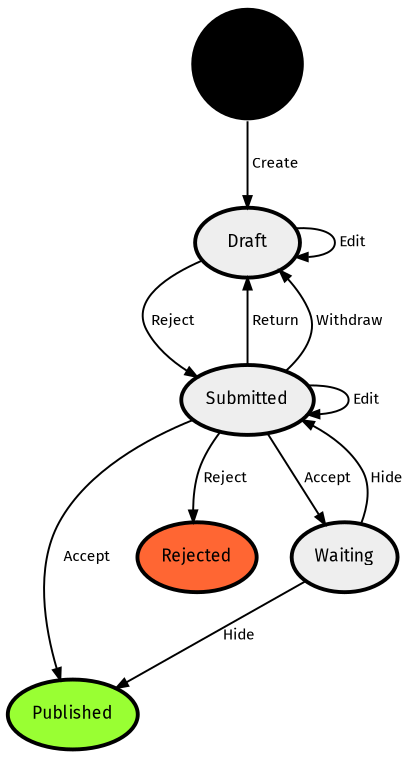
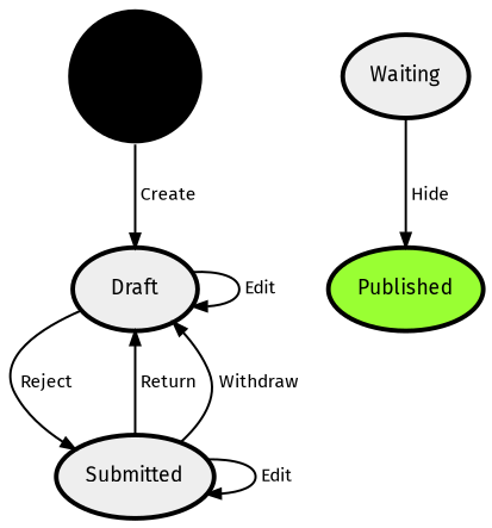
  digraph {
    fontname="Fira Sans"
    fontsize=9
    rankdir=TB
    node [fillcolor="#EEEEEE" fontname="Fira Sans" fontsize=9 penwidth=2 shape=ellipse style=filled]
    edge [arrowhead=normal arrowsize=0.6 arrowtail=none color="#000000" fontcolor="#000000" fontname="Fira Sans" fontsize=8]
    BEGIN [color=black fillcolor=black penwidth=0 shape=circle width=0.25]
    n2 [label=Draft]
    n3 [label=Submitted]
    n4 [fillcolor="#99FF33" label=Published]
-   n5 [fillcolor="#FF6633" label=Rejected]
    n6 [label=Waiting]
    BEGIN -> n2 [label=" Create  "]
    n2 -> n2 [label=" Edit  "]
    n2 -> n3 [label=" Reject  "]
    n3 -> n2 [label=" Return  "]
    n3 -> n2 [label=" Withdraw  "]
    n3 -> n3 [label=" Edit  "]
-   n3 -> n4 [label=" Accept  "]
-   n3 -> n5 [label=" Reject  "]
-   n3 -> n6 [label=" Accept  "]
-   n6 -> n3 [label=" Hide  "]
    n6 -> n4 [label=" Hide  "]
  }
